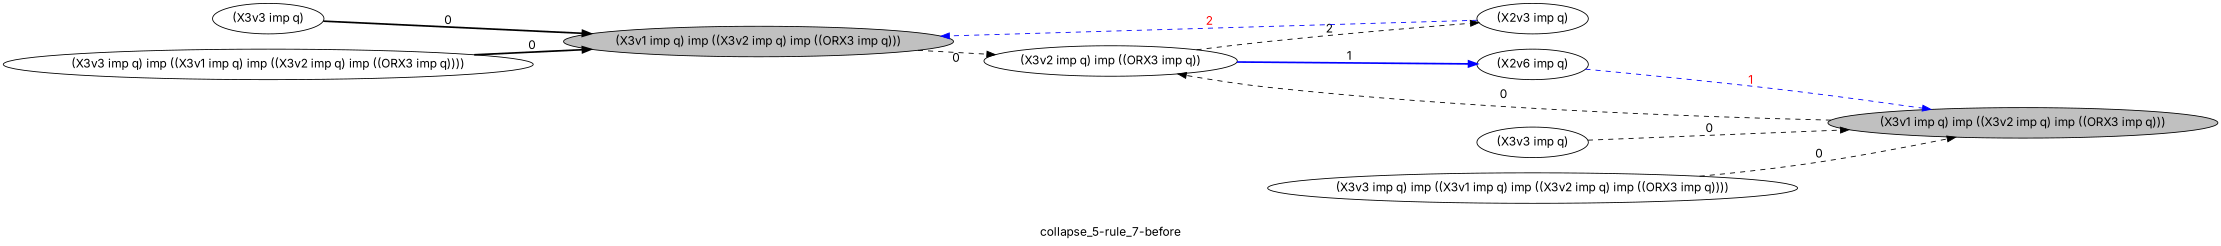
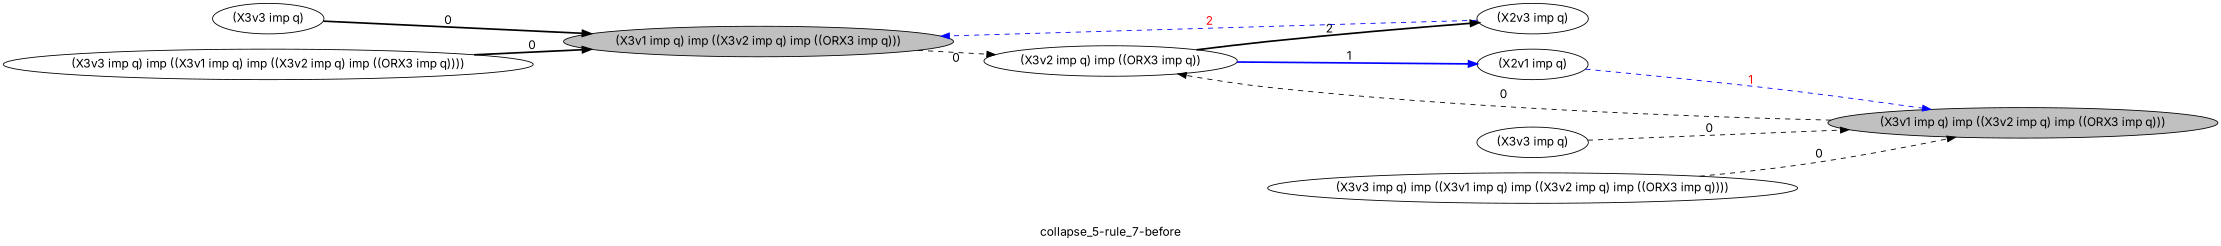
  strict digraph {
    collapsed_nodes="['36', '103']"
    fontname=Inter
    label="collapse_5-rule_7-before"
    rankdir=LR
    node [ancestor_target=False fontname=Inter formula="(X3v3 imp q)" hypothesis=False]
    edge [ancestor=False fontname=Inter style=dashed xlabel=0]
    n1 [label="(X3v3 imp q)"]
    n2 [ancestor_target=True fillcolor=grey formula="(X3v1 imp q) imp ((X3v2 imp q) imp ((ORX3 imp q)))" label="(X3v1 imp q) imp ((X3v2 imp q) imp ((ORX3 imp q)))" style=filled]
    n3 [formula="(X3v2 imp q) imp ((ORX3 imp q))" label="(X3v2 imp q) imp ((ORX3 imp q))"]
    n4 [formula="(X2v3 imp q)" label="(X2v3 imp q)"]
-   n5 [formula="(X2v1 imp q)" label="(X2v6 imp q)"]
+   n5 [formula="(X2v1 imp q)" label="(X2v1 imp q)"]
    n6 [formula="(X3v3 imp q) imp ((X3v1 imp q) imp ((X3v2 imp q) imp ((ORX3 imp q))))" label="(X3v3 imp q) imp ((X3v1 imp q) imp ((X3v2 imp q) imp ((ORX3 imp q))))"]
    n7 [ancestor_target=True fillcolor=grey formula="(X3v1 imp q) imp ((X3v2 imp q) imp ((ORX3 imp q)))" label="(X3v1 imp q) imp ((X3v2 imp q) imp ((ORX3 imp q)))" style=filled]
    n8 [label="(X3v3 imp q)"]
    n9 [formula="(X3v3 imp q) imp ((X3v1 imp q) imp ((X3v2 imp q) imp ((ORX3 imp q))))" label="(X3v3 imp q) imp ((X3v1 imp q) imp ((X3v2 imp q) imp ((ORX3 imp q))))"]
    n1 -> n2 [dependencies=00010000000000000000000000000000000010000000000000000000 style=bold]
    n2 -> n3 [dependencies=00010000000000000000000000000000001010000000000000000000]
-   n3 -> n4 [composed=True xlabel=2 ancestor=""]
+   n3 -> n4 [composed=True style=bold xlabel=2 ancestor=""]
    n3 -> n5 [color=blue composed=True style=bold xlabel=1 ancestor=""]
    n4 -> n2 [ancestor=True color=blue fontcolor=red path=2 xlabel=2]
    n5 -> n7 [ancestor=True color=blue fontcolor=red path=1 xlabel=1]
    n6 -> n2 [dependencies=00000000000000000000000000000000001000000000000000000000 style=bold]
    n7 -> n3 [dependencies=00000000000000000000001000000000001000000100000000000000]
    n8 -> n7 [dependencies=00000000000000000000001000000000000000000100000000000000]
    n9 -> n7 [dependencies=00000000000000000000000000000000001000000000000000000000]
  }
